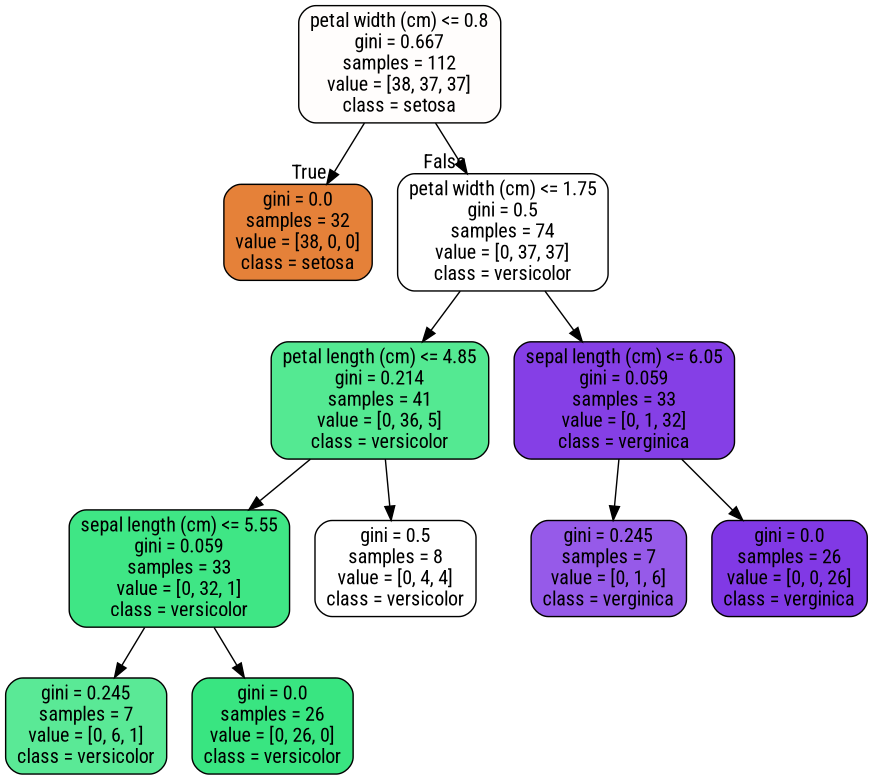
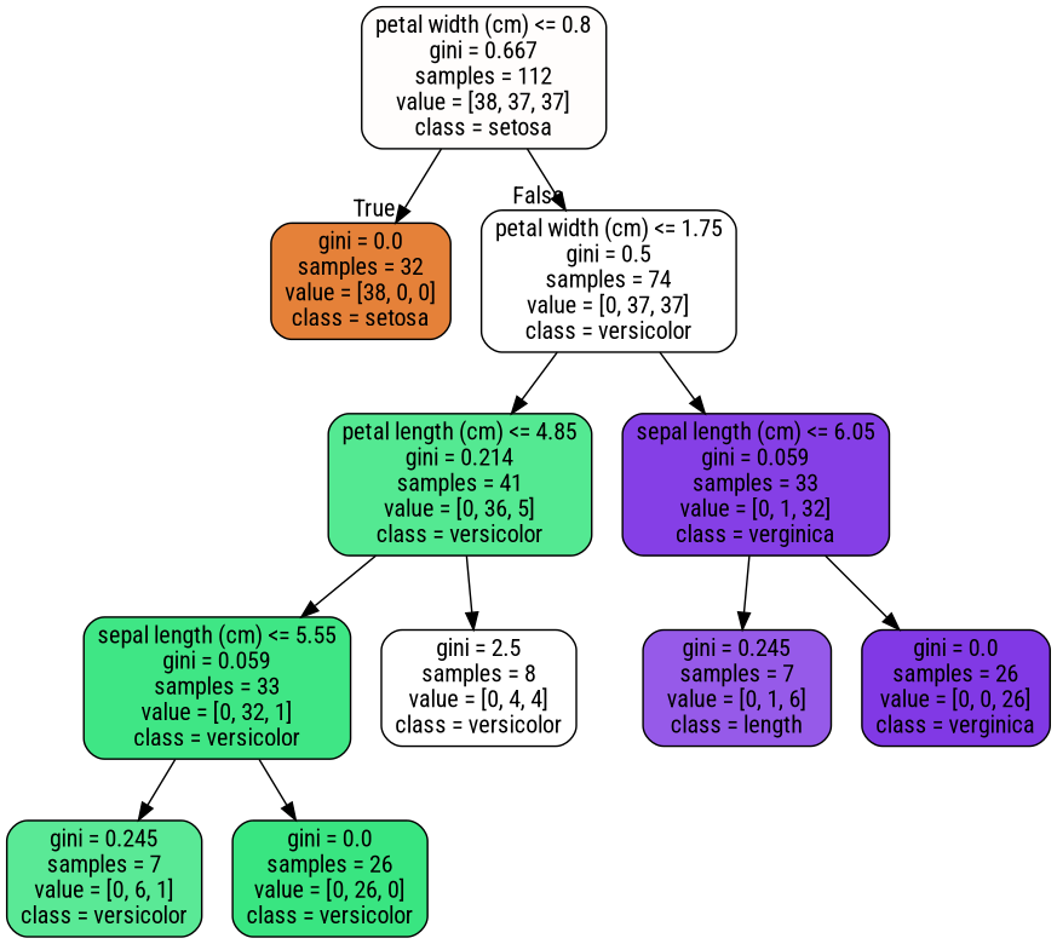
  digraph {
    fontname="Roboto Condensed"
    node [color=black fillcolor="#ffffff" fontname="Roboto Condensed" shape=box style="filled, rounded"]
    edge [fontname="Roboto Condensed"]
    n1 [fillcolor="#fffdfc" label="petal width (cm) <= 0.8\ngini = 0.667\nsamples = 112\nvalue = [38, 37, 37]\nclass = setosa"]
    n2 [fillcolor="#e58139" label="gini = 0.0\nsamples = 32\nvalue = [38, 0, 0]\nclass = setosa"]
    n3 [label="petal width (cm) <= 1.75\ngini = 0.5\nsamples = 74\nvalue = [0, 37, 37]\nclass = versicolor"]
    n4 [fillcolor="#54e992" label="petal length (cm) <= 4.85\ngini = 0.214\nsamples = 41\nvalue = [0, 36, 5]\nclass = versicolor"]
    n5 [fillcolor="#853fe6" label="sepal length (cm) <= 6.05\ngini = 0.059\nsamples = 33\nvalue = [0, 1, 32]\nclass = verginica"]
    n6 [fillcolor="#3fe685" label="sepal length (cm) <= 5.55\ngini = 0.059\nsamples = 33\nvalue = [0, 32, 1]\nclass = versicolor"]
-   n7 [label="gini = 0.5\nsamples = 8\nvalue = [0, 4, 4]\nclass = versicolor"]
-   n8 [fillcolor="#965ae9" label="gini = 0.245\nsamples = 7\nvalue = [0, 1, 6]\nclass = verginica"]
+   n7 [label="gini = 2.5\nsamples = 8\nvalue = [0, 4, 4]\nclass = versicolor"]
+   n8 [fillcolor="#965ae9" label="gini = 0.245\nsamples = 7\nvalue = [0, 1, 6]\nclass = length"]
    n9 [fillcolor="#8139e5" label="gini = 0.0\nsamples = 26\nvalue = [0, 0, 26]\nclass = verginica"]
    n10 [fillcolor="#5ae996" label="gini = 0.245\nsamples = 7\nvalue = [0, 6, 1]\nclass = versicolor"]
    n11 [fillcolor="#39e581" label="gini = 0.0\nsamples = 26\nvalue = [0, 26, 0]\nclass = versicolor"]
    n1 -> n2 [headlabel=True labelangle=45 labeldistance=2.5]
    n1 -> n3 [headlabel=False labelangle=-45 labeldistance=2.5]
    n3 -> n4
    n3 -> n5
    n4 -> n6
    n4 -> n7
    n5 -> n8
    n5 -> n9
    n6 -> n10
    n6 -> n11
  }
